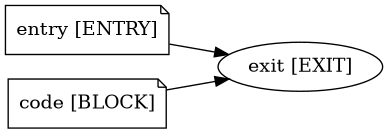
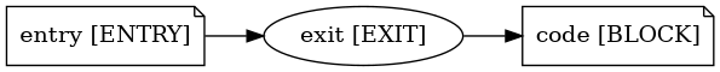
  digraph {
    rankdir=LR
    node [shape=note]
    "exit [EXIT]" [shape=ellipse]
    "entry [ENTRY]"
    "code [BLOCK]"
    "entry [ENTRY]" -> "exit [EXIT]"
-   "code [BLOCK]" -> "exit [EXIT]"
+   "exit [EXIT]" -> "code [BLOCK]"
  }
